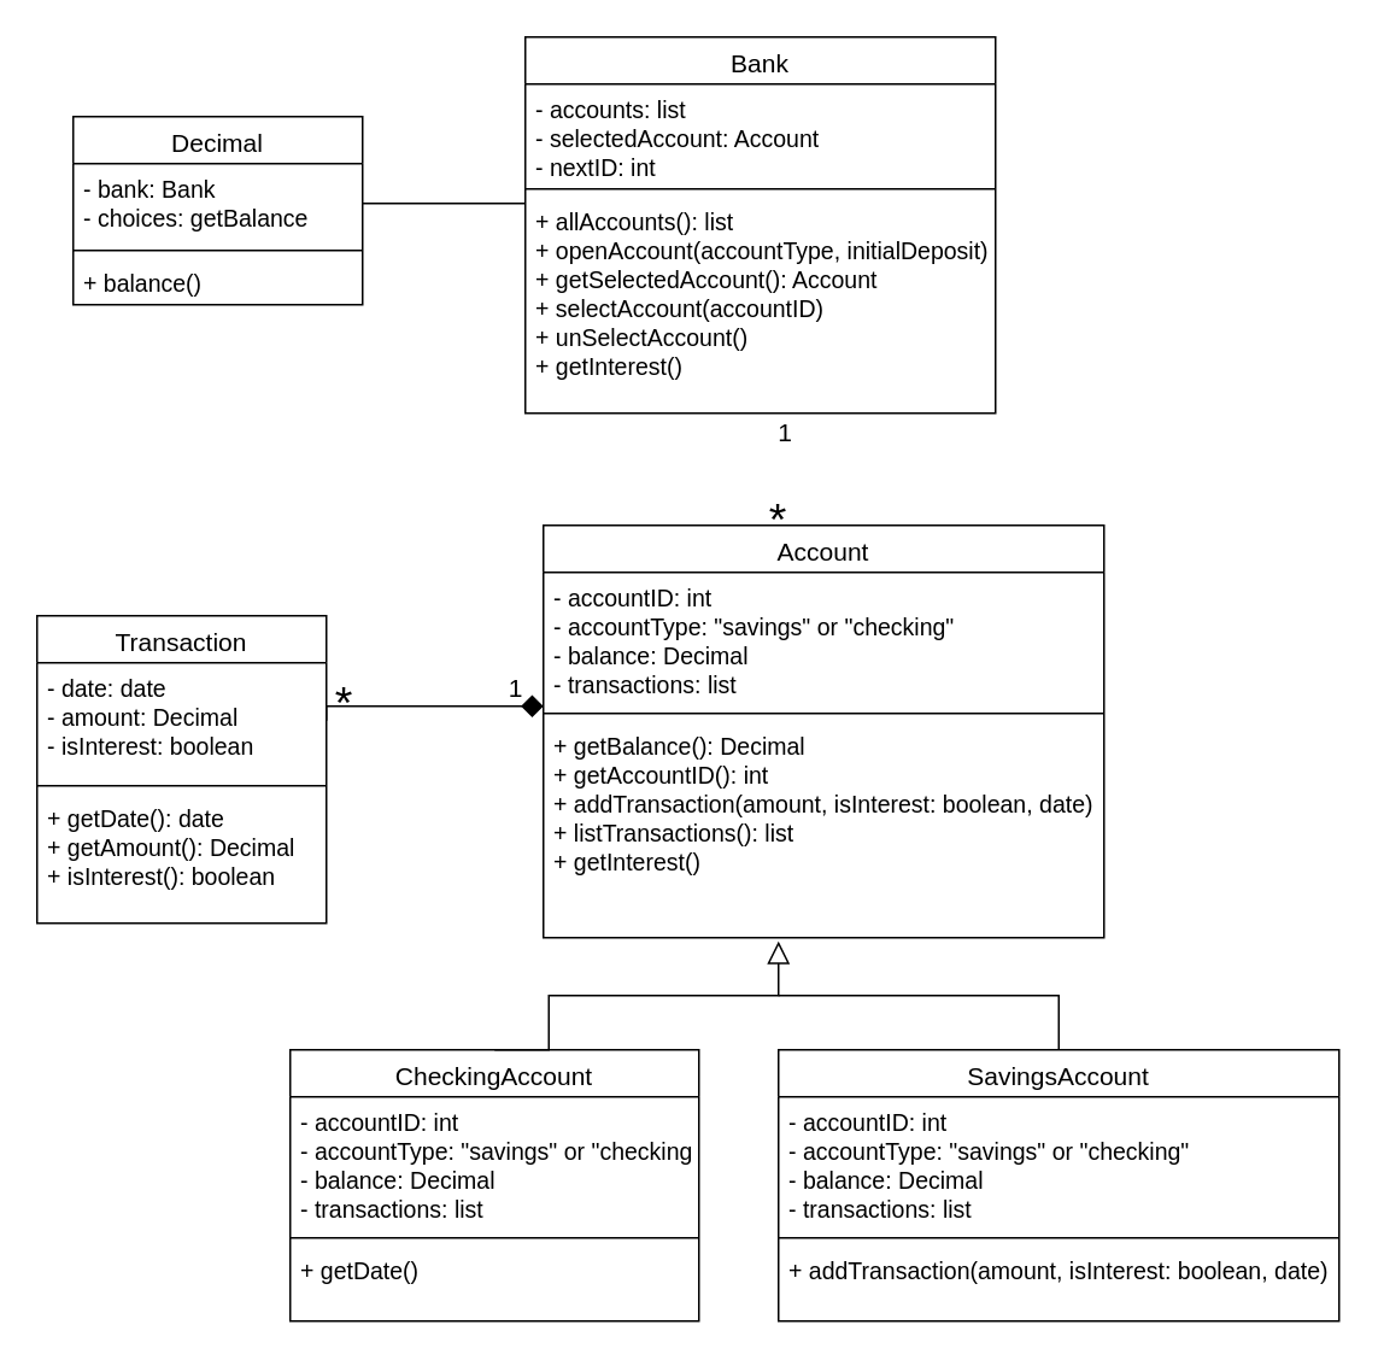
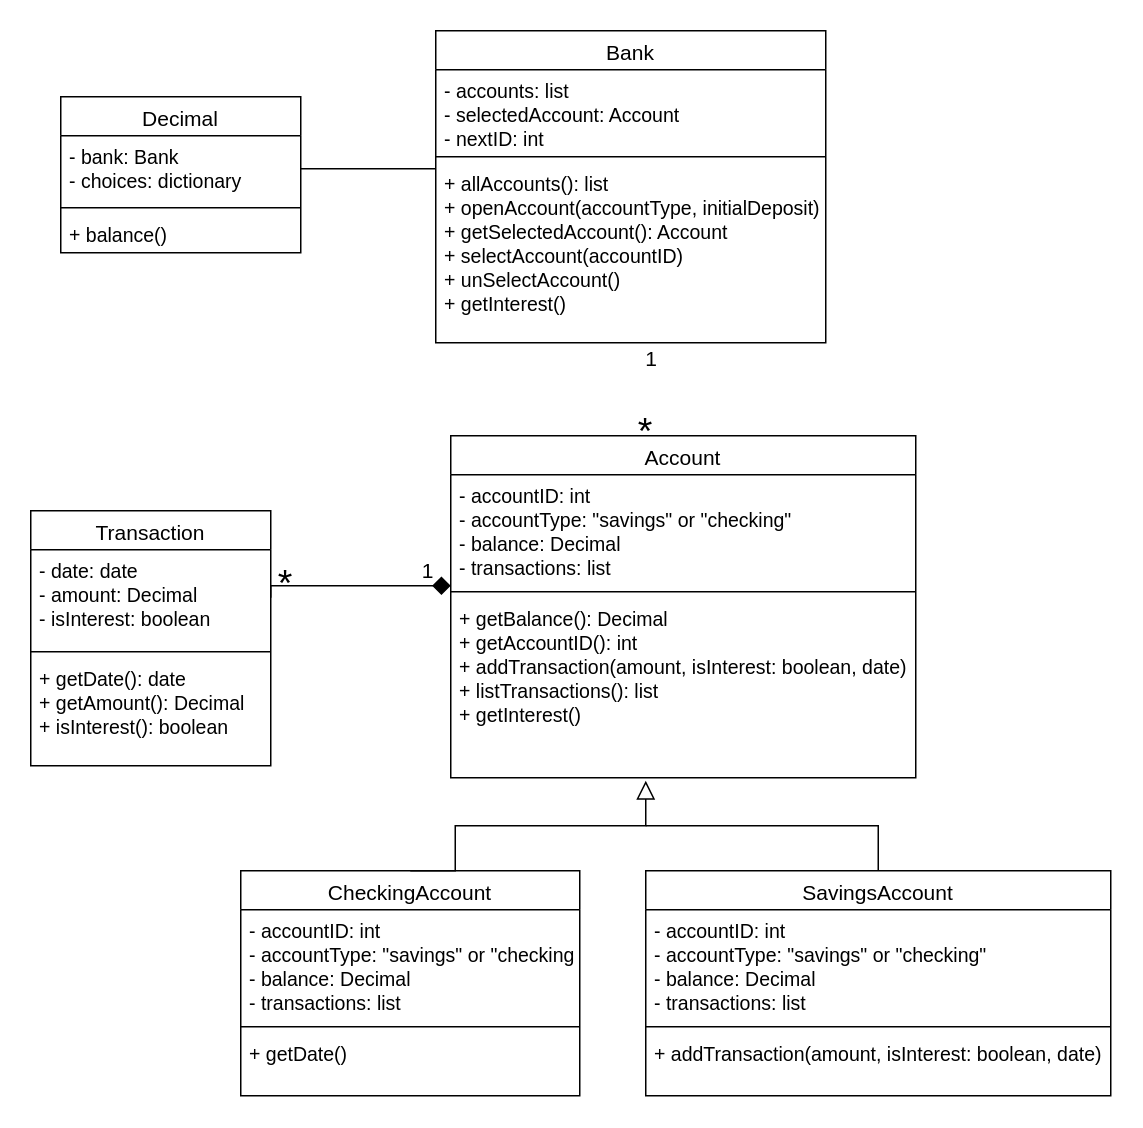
  <mxCell id="0" />
  <mxCell id="1" parent="0" />
  <mxCell id="2" value="Bank" style="swimlane;fontStyle=0;align=center;verticalAlign=top;childLayout=stackLayout;horizontal=1;startSize=26;horizontalStack=0;resizeParent=1;resizeLast=0;collapsible=1;marginBottom=0;rounded=0;shadow=0;strokeWidth=1;fontSize=14;" parent="1" vertex="1"><mxGeometry x="290" y="20" width="260" height="208" as="geometry"><mxRectangle x="300" y="90" width="160" height="26" as="alternateBounds" /></mxGeometry></mxCell>
  <mxCell id="3" value="- accounts: list&#10;- selectedAccount: Account&#10;- nextID: int" style="text;align=left;verticalAlign=top;spacingLeft=4;spacingRight=4;overflow=hidden;rotatable=0;points=[[0,0.5],[1,0.5]];portConstraint=eastwest;fontSize=13;" parent="2" vertex="1"><mxGeometry y="26" width="260" height="54" as="geometry" /></mxCell>
  <mxCell id="4" value="" style="line;html=1;strokeWidth=1;align=left;verticalAlign=middle;spacingTop=-1;spacingLeft=3;spacingRight=3;rotatable=0;labelPosition=right;points=[];portConstraint=eastwest;" parent="2" vertex="1"><mxGeometry y="80" width="260" height="8" as="geometry" /></mxCell>
  <mxCell id="5" value="+ allAccounts(): list&#10;+ openAccount(accountType, initialDeposit)&#10;+ getSelectedAccount(): Account&#10;+ selectAccount(accountID)&#10;+ unSelectAccount()&#10;+ getInterest()" style="text;align=left;verticalAlign=top;spacingLeft=4;spacingRight=4;overflow=hidden;rotatable=0;points=[[0,0.5],[1,0.5]];portConstraint=eastwest;fontSize=13;" parent="2" vertex="1"><mxGeometry y="88" width="260" height="110" as="geometry" /></mxCell>
  <mxCell id="6" value="Decimal" style="swimlane;fontStyle=0;align=center;verticalAlign=top;childLayout=stackLayout;horizontal=1;startSize=26;horizontalStack=0;resizeParent=1;resizeLast=0;collapsible=1;marginBottom=0;rounded=0;shadow=0;strokeWidth=1;fontSize=14;" parent="1" vertex="1"><mxGeometry x="40" y="64" width="160" height="104" as="geometry"><mxRectangle x="550" y="140" width="160" height="26" as="alternateBounds" /></mxGeometry></mxCell>
- <mxCell id="7" value="- bank: Bank&#10;- choices: getBalance" style="text;align=left;verticalAlign=top;spacingLeft=4;spacingRight=4;overflow=hidden;rotatable=0;points=[[0,0.5],[1,0.5]];portConstraint=eastwest;fontSize=13;" parent="6" vertex="1"><mxGeometry y="26" width="160" height="44" as="geometry" /></mxCell>
+ <mxCell id="7" value="- bank: Bank&#10;- choices: dictionary" style="text;align=left;verticalAlign=top;spacingLeft=4;spacingRight=4;overflow=hidden;rotatable=0;points=[[0,0.5],[1,0.5]];portConstraint=eastwest;fontSize=13;" parent="6" vertex="1"><mxGeometry y="26" width="160" height="44" as="geometry" /></mxCell>
  <mxCell id="8" value="" style="line;html=1;strokeWidth=1;align=left;verticalAlign=middle;spacingTop=-1;spacingLeft=3;spacingRight=3;rotatable=0;labelPosition=right;points=[];portConstraint=eastwest;" parent="6" vertex="1"><mxGeometry y="70" width="160" height="8" as="geometry" /></mxCell>
  <mxCell id="9" value="+ balance()" style="text;align=left;verticalAlign=top;spacingLeft=4;spacingRight=4;overflow=hidden;rotatable=0;points=[[0,0.5],[1,0.5]];portConstraint=eastwest;fontSize=13;" parent="6" vertex="1"><mxGeometry y="78" width="160" height="26" as="geometry" /></mxCell>
  <mxCell id="10" value="Account" style="swimlane;fontStyle=0;align=center;verticalAlign=top;childLayout=stackLayout;horizontal=1;startSize=26;horizontalStack=0;resizeParent=1;resizeLast=0;collapsible=1;marginBottom=0;rounded=0;shadow=0;strokeWidth=1;fontSize=14;" vertex="1" parent="1"><mxGeometry x="300" y="290" width="310" height="228" as="geometry"><mxRectangle x="300" y="90" width="160" height="26" as="alternateBounds" /></mxGeometry></mxCell>
  <mxCell id="11" value="- accountID: int&#10;- accountType: &quot;savings&quot; or &quot;checking&quot;&#10;- balance: Decimal&#10;- transactions: list" style="text;align=left;verticalAlign=top;spacingLeft=4;spacingRight=4;overflow=hidden;rotatable=0;points=[[0,0.5],[1,0.5]];portConstraint=eastwest;fontSize=13;" vertex="1" parent="10"><mxGeometry y="26" width="310" height="74" as="geometry" /></mxCell>
  <mxCell id="12" value="" style="line;html=1;strokeWidth=1;align=left;verticalAlign=middle;spacingTop=-1;spacingLeft=3;spacingRight=3;rotatable=0;labelPosition=right;points=[];portConstraint=eastwest;" vertex="1" parent="10"><mxGeometry y="100" width="310" height="8" as="geometry" /></mxCell>
  <mxCell id="13" value="+ getBalance(): Decimal&#10;+ getAccountID(): int&#10;+ addTransaction(amount, isInterest: boolean, date)&#10;+ listTransactions(): list&#10;+ getInterest()" style="text;align=left;verticalAlign=top;spacingLeft=4;spacingRight=4;overflow=hidden;rotatable=0;points=[[0,0.5],[1,0.5]];portConstraint=eastwest;fontSize=13;" vertex="1" parent="10"><mxGeometry y="108" width="310" height="110" as="geometry" /></mxCell>
  <mxCell id="14" value="CheckingAccount" style="swimlane;fontStyle=0;align=center;verticalAlign=top;childLayout=stackLayout;horizontal=1;startSize=26;horizontalStack=0;resizeParent=1;resizeLast=0;collapsible=1;marginBottom=0;rounded=0;shadow=0;strokeWidth=1;fontSize=14;" vertex="1" parent="1"><mxGeometry x="160" y="580" width="226" height="150" as="geometry"><mxRectangle x="300" y="90" width="160" height="26" as="alternateBounds" /></mxGeometry></mxCell>
  <mxCell id="15" value="- accountID: int&#10;- accountType: &quot;savings&quot; or &quot;checking&quot;&#10;- balance: Decimal&#10;- transactions: list" style="text;align=left;verticalAlign=top;spacingLeft=4;spacingRight=4;overflow=hidden;rotatable=0;points=[[0,0.5],[1,0.5]];portConstraint=eastwest;fontSize=13;" vertex="1" parent="14"><mxGeometry y="26" width="226" height="74" as="geometry" /></mxCell>
  <mxCell id="16" value="" style="line;html=1;strokeWidth=1;align=left;verticalAlign=middle;spacingTop=-1;spacingLeft=3;spacingRight=3;rotatable=0;labelPosition=right;points=[];portConstraint=eastwest;" vertex="1" parent="14"><mxGeometry y="100" width="226" height="8" as="geometry" /></mxCell>
  <mxCell id="17" value="+ getDate()" style="text;align=left;verticalAlign=top;spacingLeft=4;spacingRight=4;overflow=hidden;rotatable=0;points=[[0,0.5],[1,0.5]];portConstraint=eastwest;fontSize=13;" vertex="1" parent="14"><mxGeometry y="108" width="226" height="42" as="geometry" /></mxCell>
  <mxCell id="18" value="SavingsAccount" style="swimlane;fontStyle=0;align=center;verticalAlign=top;childLayout=stackLayout;horizontal=1;startSize=26;horizontalStack=0;resizeParent=1;resizeLast=0;collapsible=1;marginBottom=0;rounded=0;shadow=0;strokeWidth=1;fontSize=14;" vertex="1" parent="1"><mxGeometry x="430" y="580" width="310" height="150" as="geometry"><mxRectangle x="300" y="90" width="160" height="26" as="alternateBounds" /></mxGeometry></mxCell>
  <mxCell id="19" value="- accountID: int&#10;- accountType: &quot;savings&quot; or &quot;checking&quot;&#10;- balance: Decimal&#10;- transactions: list" style="text;align=left;verticalAlign=top;spacingLeft=4;spacingRight=4;overflow=hidden;rotatable=0;points=[[0,0.5],[1,0.5]];portConstraint=eastwest;fontSize=13;" vertex="1" parent="18"><mxGeometry y="26" width="310" height="74" as="geometry" /></mxCell>
  <mxCell id="20" value="" style="line;html=1;strokeWidth=1;align=left;verticalAlign=middle;spacingTop=-1;spacingLeft=3;spacingRight=3;rotatable=0;labelPosition=right;points=[];portConstraint=eastwest;" vertex="1" parent="18"><mxGeometry y="100" width="310" height="8" as="geometry" /></mxCell>
  <mxCell id="21" value="+ addTransaction(amount, isInterest: boolean, date)" style="text;align=left;verticalAlign=top;spacingLeft=4;spacingRight=4;overflow=hidden;rotatable=0;points=[[0,0.5],[1,0.5]];portConstraint=eastwest;fontSize=13;" vertex="1" parent="18"><mxGeometry y="108" width="310" height="42" as="geometry" /></mxCell>
  <mxCell id="22" value="" style="endArrow=none;html=1;fontSize=14;exitX=0.5;exitY=0;exitDx=0;exitDy=0;rounded=0;edgeStyle=orthogonalEdgeStyle;" edge="1" parent="1" source="18"><mxGeometry width="50" height="50" relative="1" as="geometry"><mxPoint x="370" y="610" as="sourcePoint" /><mxPoint x="430" y="550" as="targetPoint" /><Array as="points"><mxPoint x="585" y="550" /></Array></mxGeometry></mxCell>
  <mxCell id="23" value="" style="endArrow=block;html=1;fontSize=14;rounded=0;edgeStyle=orthogonalEdgeStyle;endFill=0;exitX=0.5;exitY=0;exitDx=0;exitDy=0;endSize=10;" edge="1" parent="1" source="14"><mxGeometry width="50" height="50" relative="1" as="geometry"><mxPoint x="430" y="520" as="sourcePoint" /><mxPoint x="430" y="520" as="targetPoint" /><Array as="points"><mxPoint x="303" y="550" /><mxPoint x="430" y="550" /></Array></mxGeometry></mxCell>
  <mxCell id="24" value="Transaction" style="swimlane;fontStyle=0;align=center;verticalAlign=top;childLayout=stackLayout;horizontal=1;startSize=26;horizontalStack=0;resizeParent=1;resizeLast=0;collapsible=1;marginBottom=0;rounded=0;shadow=0;strokeWidth=1;fontSize=14;" vertex="1" parent="1"><mxGeometry x="20" y="340" width="160" height="170" as="geometry"><mxRectangle x="300" y="90" width="160" height="26" as="alternateBounds" /></mxGeometry></mxCell>
  <mxCell id="25" value="- date: date&#10;- amount: Decimal&#10;- isInterest: boolean" style="text;align=left;verticalAlign=top;spacingLeft=4;spacingRight=4;overflow=hidden;rotatable=0;points=[[0,0.5],[1,0.5]];portConstraint=eastwest;fontSize=13;" vertex="1" parent="24"><mxGeometry y="26" width="160" height="64" as="geometry" /></mxCell>
  <mxCell id="26" value="" style="line;html=1;strokeWidth=1;align=left;verticalAlign=middle;spacingTop=-1;spacingLeft=3;spacingRight=3;rotatable=0;labelPosition=right;points=[];portConstraint=eastwest;" vertex="1" parent="24"><mxGeometry y="90" width="160" height="8" as="geometry" /></mxCell>
  <mxCell id="27" value="+ getDate(): date&#10;+ getAmount(): Decimal&#10;+ isInterest(): boolean" style="text;align=left;verticalAlign=top;spacingLeft=4;spacingRight=4;overflow=hidden;rotatable=0;points=[[0,0.5],[1,0.5]];portConstraint=eastwest;fontSize=13;" vertex="1" parent="24"><mxGeometry y="98" width="160" height="62" as="geometry" /></mxCell>
  <mxCell id="28" value="" style="endArrow=diamond;html=1;fontSize=14;rounded=0;edgeStyle=orthogonalEdgeStyle;endFill=1;exitX=1;exitY=0.5;exitDx=0;exitDy=0;endSize=10;" edge="1" parent="1" source="25"><mxGeometry width="50" height="50" relative="1" as="geometry"><mxPoint x="200" y="520" as="sourcePoint" /><mxPoint x="300" y="390" as="targetPoint" /><Array as="points"><mxPoint x="180" y="390" /><mxPoint x="240" y="390" /></Array></mxGeometry></mxCell>
  <mxCell id="29" value="1" style="text;html=1;strokeColor=none;fillColor=none;align=center;verticalAlign=middle;whiteSpace=wrap;rounded=0;fontSize=14;" vertex="1" parent="1"><mxGeometry x="414" y="229" width="40" height="20" as="geometry" /></mxCell>
  <mxCell id="30" value="&lt;font style=&quot;font-size: 25px&quot;&gt;*&lt;/font&gt;" style="text;html=1;strokeColor=none;fillColor=none;align=center;verticalAlign=middle;whiteSpace=wrap;rounded=0;fontSize=14;" vertex="1" parent="1"><mxGeometry x="420" y="276" width="20" height="20" as="geometry" /></mxCell>
  <mxCell id="31" value="1" style="text;html=1;strokeColor=none;fillColor=none;align=center;verticalAlign=middle;whiteSpace=wrap;rounded=0;fontSize=14;" vertex="1" parent="1"><mxGeometry x="265" y="370" width="40" height="20" as="geometry" /></mxCell>
  <mxCell id="32" value="&lt;font style=&quot;font-size: 25px&quot;&gt;*&lt;/font&gt;" style="text;html=1;strokeColor=none;fillColor=none;align=center;verticalAlign=middle;whiteSpace=wrap;rounded=0;fontSize=14;" vertex="1" parent="1"><mxGeometry x="180" y="377" width="20" height="20" as="geometry" /></mxCell>
  <mxCell id="33" value="" style="endArrow=none;html=1;fontSize=13;endSize=10;entryX=1;entryY=0.5;entryDx=0;entryDy=0;" edge="1" parent="1" target="7"><mxGeometry width="50" height="50" relative="1" as="geometry"><mxPoint x="290" y="112" as="sourcePoint" /><mxPoint x="250" y="200" as="targetPoint" /></mxGeometry></mxCell>
